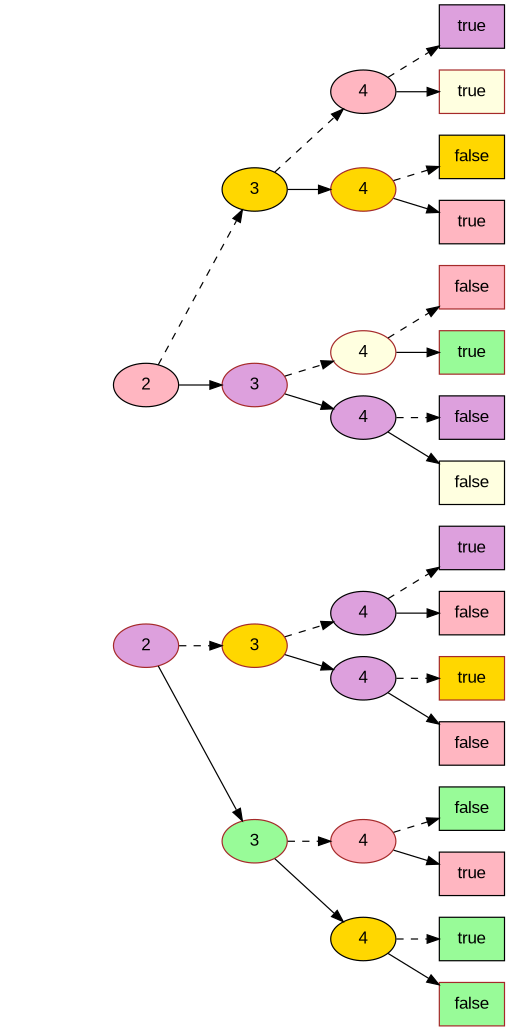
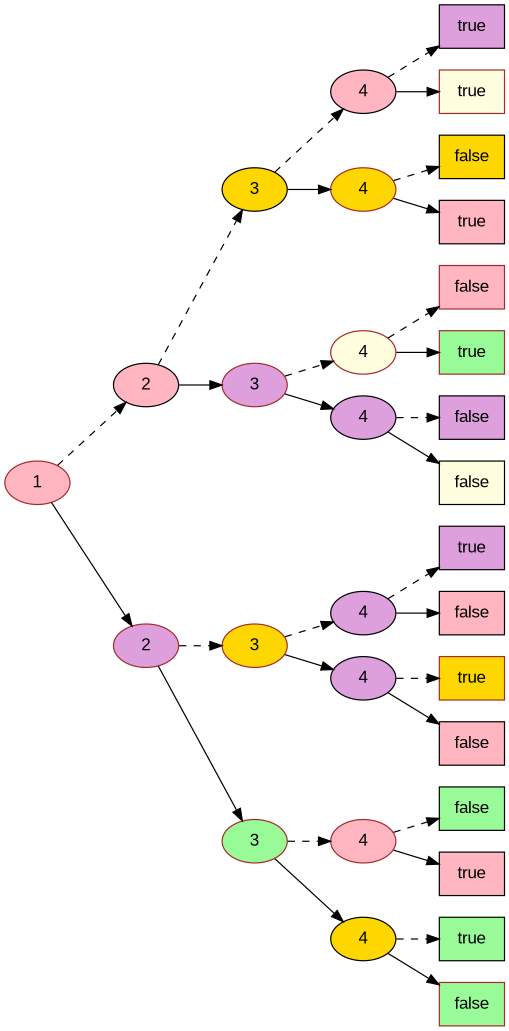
  digraph {
    rankdir=LR
    fontname="Liberation Sans"
    node [shape=box style=filled fillcolor=lightpink color=black fontname="Liberation Sans"]
    edge [style=dashed fontname="Liberation Sans"]
+   n1 [label=1 shape=ellipse color=brown]
    n2 [label=2 shape=ellipse]
    n3 [label=2 shape=ellipse fillcolor=plum color=brown]
    n4 [label=3 shape=ellipse fillcolor=gold]
    n5 [label=3 shape=ellipse fillcolor=plum color=brown]
    n6 [label=4 shape=ellipse]
    n7 [label=4 shape=ellipse fillcolor=gold color=brown]
    n8 [label=true fillcolor=plum]
    n9 [color=brown label=true fillcolor=lightyellow]
    n10 [label=false fillcolor=gold]
    n11 [label=true]
    n12 [label=4 shape=ellipse fillcolor=lightyellow color=brown]
    n13 [label=4 shape=ellipse fillcolor=plum]
    n14 [color=brown label=false]
    n15 [color=brown label=true fillcolor=palegreen]
    n16 [label=false fillcolor=plum]
    n17 [label=false fillcolor=lightyellow]
    n18 [label=3 shape=ellipse fillcolor=gold color=brown]
    n19 [label=3 shape=ellipse fillcolor=palegreen color=brown]
    n20 [label=4 shape=ellipse fillcolor=plum]
    n21 [label=4 shape=ellipse fillcolor=plum]
    n22 [label=true fillcolor=plum]
    n23 [label=false]
    n24 [color=brown label=true fillcolor=gold]
    n25 [label=false]
    n26 [label=4 shape=ellipse color=brown]
    n27 [label=4 shape=ellipse fillcolor=gold]
    n28 [label=false fillcolor=palegreen]
    n29 [label=true]
    n30 [label=true fillcolor=palegreen]
    n31 [color=brown label=false fillcolor=palegreen]
+   n1 -> n2
+   n1 -> n3 [style=solid]
    n2 -> n4
    n2 -> n5 [style=solid]
    n3 -> n18
    n3 -> n19 [style=solid]
    n4 -> n6
    n4 -> n7 [style=solid]
    n5 -> n12
    n5 -> n13 [style=solid]
    n6 -> n8
    n6 -> n9 [style=solid]
    n7 -> n10
    n7 -> n11 [style=solid]
    n12 -> n14
    n12 -> n15 [style=solid]
    n13 -> n16
    n13 -> n17 [style=solid]
    n18 -> n20
    n18 -> n21 [style=solid]
    n19 -> n26
    n19 -> n27 [style=solid]
    n20 -> n22
    n20 -> n23 [style=solid]
    n21 -> n24
    n21 -> n25 [style=solid]
    n26 -> n28
    n26 -> n29 [style=solid]
    n27 -> n30
    n27 -> n31 [style=solid]
  }
